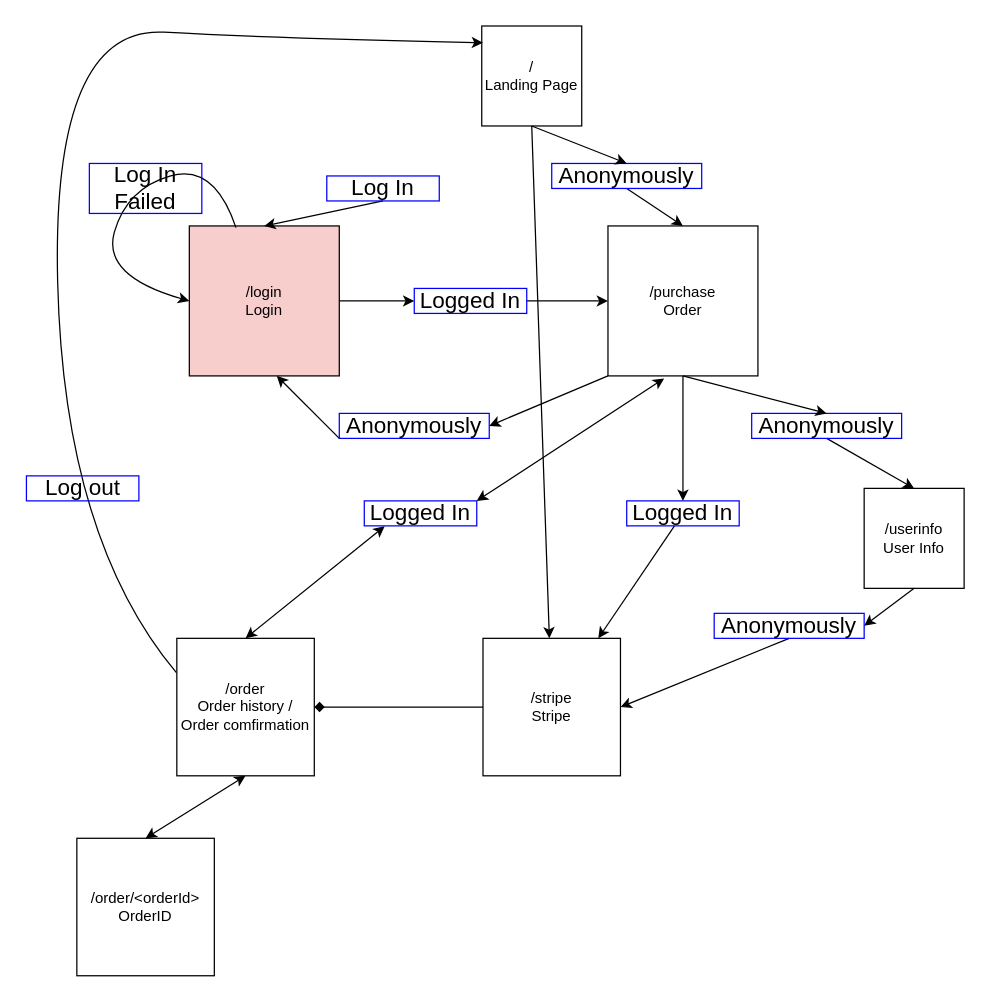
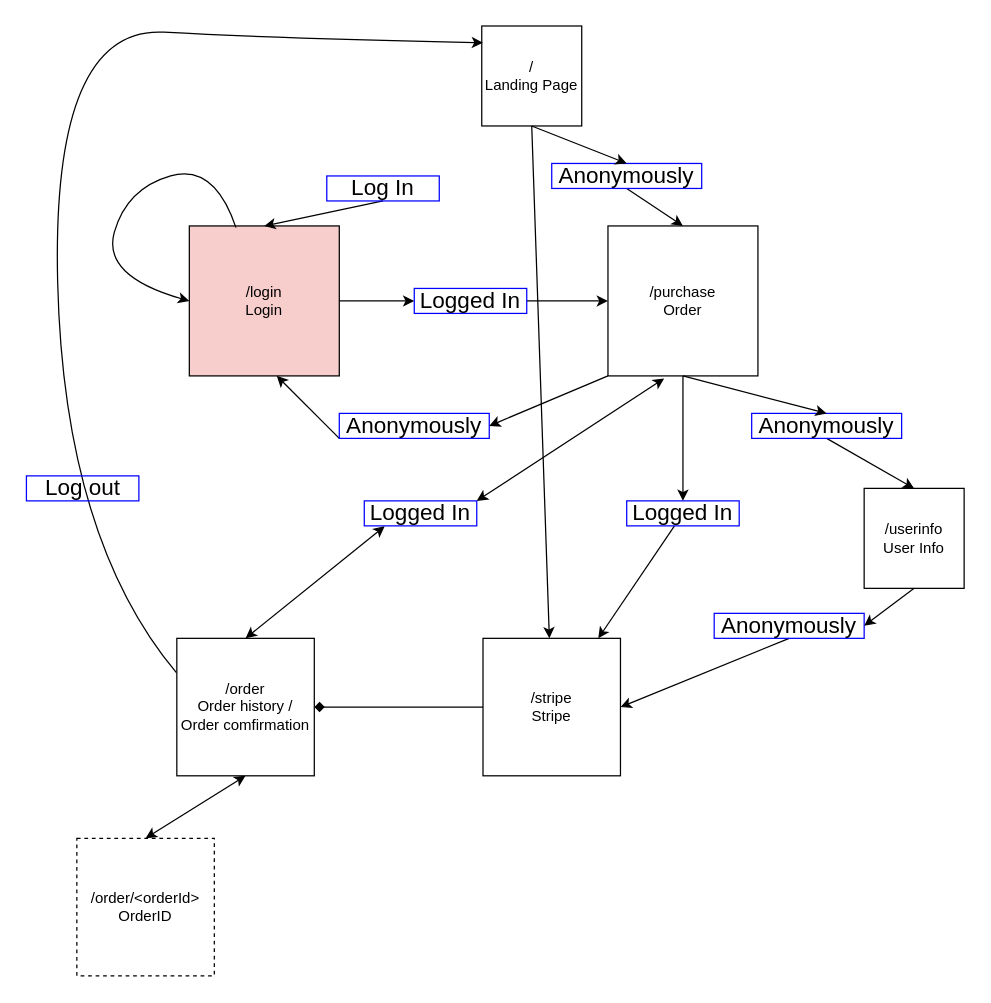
  <mxCell id="0" />
  <mxCell id="1" parent="0" />
  <mxCell id="2" value="/&lt;br&gt;Landing Page" style="whiteSpace=wrap;html=1;aspect=fixed;" vertex="1" parent="1"><mxGeometry x="385" y="20" width="80" height="80" as="geometry" /></mxCell>
  <mxCell id="3" value="/login&lt;br&gt;Login" style="whiteSpace=wrap;html=1;aspect=fixed;fillColor=#f8cecc;" vertex="1" parent="1"><mxGeometry x="151" y="180" width="120" height="120" as="geometry" /></mxCell>
  <mxCell id="4" value="/purchase&lt;br&gt;Order" style="whiteSpace=wrap;html=1;aspect=fixed;" vertex="1" parent="1"><mxGeometry x="486" y="180" width="120" height="120" as="geometry" /></mxCell>
  <mxCell id="5" value="" style="endArrow=classic;html=1;exitX=0.5;exitY=1;exitDx=0;exitDy=0;entryX=0.5;entryY=0;entryDx=0;entryDy=0;" edge="1" parent="1" source="36" target="3"><mxGeometry width="50" height="50" relative="1" as="geometry"><mxPoint x="361" y="270" as="sourcePoint" /><mxPoint x="411" y="220" as="targetPoint" /></mxGeometry></mxCell>
  <mxCell id="6" value="" style="endArrow=classic;html=1;exitX=1;exitY=0.5;exitDx=0;exitDy=0;entryX=0;entryY=0.5;entryDx=0;entryDy=0;" edge="1" parent="1" source="30" target="4"><mxGeometry width="50" height="50" relative="1" as="geometry"><mxPoint x="361" y="270" as="sourcePoint" /><mxPoint x="381" y="220" as="targetPoint" /></mxGeometry></mxCell>
  <mxCell id="7" value="" style="endArrow=classic;html=1;exitX=0.5;exitY=1;exitDx=0;exitDy=0;entryX=0.5;entryY=0;entryDx=0;entryDy=0;" edge="1" parent="1" source="26" target="12"><mxGeometry width="50" height="50" relative="1" as="geometry"><mxPoint x="361" y="270" as="sourcePoint" /><mxPoint x="591" y="360" as="targetPoint" /></mxGeometry></mxCell>
  <mxCell id="8" value="/order&lt;br&gt;Order history /&lt;br&gt;Order comfirmation" style="whiteSpace=wrap;html=1;aspect=fixed;" vertex="1" parent="1"><mxGeometry x="141" y="510" width="110" height="110" as="geometry" /></mxCell>
- <mxCell id="9" value="/order/&amp;lt;orderId&amp;gt;&lt;br&gt;OrderID" style="whiteSpace=wrap;html=1;aspect=fixed;" vertex="1" parent="1"><mxGeometry x="61" y="670" width="110" height="110" as="geometry" /></mxCell>
+ <mxCell id="9" value="/order/&amp;lt;orderId&amp;gt;&lt;br&gt;OrderID" style="whiteSpace=wrap;html=1;aspect=fixed;dashed=1;" vertex="1" parent="1"><mxGeometry x="61" y="670" width="110" height="110" as="geometry" /></mxCell>
  <mxCell id="10" value="" style="curved=1;endArrow=classic;html=1;entryX=0;entryY=0.5;entryDx=0;entryDy=0;exitX=0.311;exitY=0.011;exitDx=0;exitDy=0;exitPerimeter=0;" edge="1" parent="1" source="3" target="3"><mxGeometry width="50" height="50" relative="1" as="geometry"><mxPoint x="361" y="260" as="sourcePoint" /><mxPoint x="411" y="210" as="targetPoint" /><Array as="points"><mxPoint x="171" y="130" /><mxPoint x="101" y="150" /><mxPoint x="81" y="220" /></Array></mxGeometry></mxCell>
  <mxCell id="11" value="" style="endArrow=classic;html=1;" edge="1" parent="1" source="14" target="13"><mxGeometry width="50" height="50" relative="1" as="geometry"><mxPoint x="441" y="300" as="sourcePoint" /><mxPoint x="441" y="520" as="targetPoint" /></mxGeometry></mxCell>
  <mxCell id="12" value="/userinfo&lt;br&gt;User Info" style="whiteSpace=wrap;html=1;aspect=fixed;" vertex="1" parent="1"><mxGeometry x="691" y="390" width="80" height="80" as="geometry" /></mxCell>
  <mxCell id="13" value="/stripe&lt;br&gt;Stripe" style="whiteSpace=wrap;html=1;aspect=fixed;" vertex="1" parent="1"><mxGeometry x="386" y="510" width="110" height="110" as="geometry" /></mxCell>
  <mxCell id="14" value="&lt;font style=&quot;font-size: 18px&quot;&gt;Logged In&lt;/font&gt;" style="text;html=1;strokeColor=#0000FF;fillColor=none;align=center;verticalAlign=middle;whiteSpace=wrap;rounded=0;" vertex="1" parent="1"><mxGeometry x="501" y="400" width="90" height="20" as="geometry" /></mxCell>
  <mxCell id="15" value="" style="endArrow=classic;html=1;exitX=0.5;exitY=1;exitDx=0;exitDy=0;" edge="1" parent="1" source="4" target="14"><mxGeometry width="50" height="50" relative="1" as="geometry"><mxPoint x="441" y="300" as="sourcePoint" /><mxPoint x="444.962" y="510" as="targetPoint" /><Array as="points"><mxPoint x="546" y="340" /></Array></mxGeometry></mxCell>
  <mxCell id="16" value="" style="endArrow=classic;html=1;exitX=0.5;exitY=1;exitDx=0;exitDy=0;entryX=1;entryY=0.5;entryDx=0;entryDy=0;" edge="1" parent="1" source="28" target="13"><mxGeometry width="50" height="50" relative="1" as="geometry"><mxPoint x="591" y="440" as="sourcePoint" /><mxPoint x="441" y="500" as="targetPoint" /></mxGeometry></mxCell>
  <mxCell id="17" value="" style="endArrow=diamond;html=1;entryX=1;entryY=0.5;entryDx=0;entryDy=0;exitX=0;exitY=0.5;exitDx=0;exitDy=0;" edge="1" parent="1" source="13" target="8"><mxGeometry width="50" height="50" relative="1" as="geometry"><mxPoint x="361" y="570" as="sourcePoint" /><mxPoint x="411" y="520" as="targetPoint" /></mxGeometry></mxCell>
  <mxCell id="18" value="" style="curved=1;endArrow=classic;html=1;exitX=0;exitY=0.25;exitDx=0;exitDy=0;entryX=0.017;entryY=0.167;entryDx=0;entryDy=0;entryPerimeter=0;" edge="1" parent="1"><mxGeometry width="50" height="50" relative="1" as="geometry"><mxPoint x="140.64" y="537.5" as="sourcePoint" /><mxPoint x="386" y="33.36" as="targetPoint" /><Array as="points"><mxPoint x="50.64" y="430" /><mxPoint x="40.64" y="20" /><mxPoint x="220.64" y="30" /></Array></mxGeometry></mxCell>
  <mxCell id="19" value="" style="endArrow=classic;html=1;exitX=0.5;exitY=1;exitDx=0;exitDy=0;entryX=0.5;entryY=0;entryDx=0;entryDy=0;" edge="1" parent="1" source="24" target="4"><mxGeometry width="50" height="50" relative="1" as="geometry"><mxPoint x="341" y="130" as="sourcePoint" /><mxPoint x="441" y="180" as="targetPoint" /></mxGeometry></mxCell>
  <mxCell id="20" value="&lt;font style=&quot;font-size: 18px&quot;&gt;Log out&lt;/font&gt;" style="text;html=1;strokeColor=#0000FF;fillColor=none;align=center;verticalAlign=middle;whiteSpace=wrap;rounded=0;" vertex="1" parent="1"><mxGeometry x="20.64" y="380" width="90" height="20" as="geometry" /></mxCell>
  <mxCell id="21" value="" style="endArrow=classic;html=1;exitX=0;exitY=1;exitDx=0;exitDy=0;" edge="1" parent="1" source="34" target="3"><mxGeometry width="50" height="50" relative="1" as="geometry"><mxPoint x="291" y="410" as="sourcePoint" /><mxPoint x="341" y="360" as="targetPoint" /><Array as="points"><mxPoint x="221" y="300" /></Array></mxGeometry></mxCell>
  <mxCell id="22" value="" style="endArrow=classic;startArrow=classic;html=1;exitX=1;exitY=0;exitDx=0;exitDy=0;" edge="1" parent="1" source="32"><mxGeometry width="50" height="50" relative="1" as="geometry"><mxPoint x="291" y="410" as="sourcePoint" /><mxPoint x="531" y="302" as="targetPoint" /><Array as="points" /></mxGeometry></mxCell>
  <mxCell id="23" value="" style="endArrow=classic;startArrow=classic;html=1;exitX=0.5;exitY=0;exitDx=0;exitDy=0;" edge="1" parent="1" source="9"><mxGeometry width="50" height="50" relative="1" as="geometry"><mxPoint x="-49" y="830" as="sourcePoint" /><mxPoint x="196" y="620" as="targetPoint" /></mxGeometry></mxCell>
  <mxCell id="24" value="&lt;font style=&quot;font-size: 18px&quot;&gt;Anonymously&lt;/font&gt;" style="text;html=1;strokeColor=#0000FF;fillColor=none;align=center;verticalAlign=middle;whiteSpace=wrap;rounded=0;" vertex="1" parent="1"><mxGeometry x="441" y="130" width="120" height="20" as="geometry" /></mxCell>
  <mxCell id="25" value="" style="endArrow=classic;html=1;exitX=0.5;exitY=1;exitDx=0;exitDy=0;entryX=0.5;entryY=0;entryDx=0;entryDy=0;" edge="1" parent="1" source="2" target="24"><mxGeometry width="50" height="50" relative="1" as="geometry"><mxPoint x="425" y="100" as="sourcePoint" /><mxPoint x="601" y="180" as="targetPoint" /></mxGeometry></mxCell>
  <mxCell id="26" value="&lt;font style=&quot;font-size: 18px&quot;&gt;Anonymously&lt;/font&gt;" style="text;html=1;strokeColor=#0000FF;fillColor=none;align=center;verticalAlign=middle;whiteSpace=wrap;rounded=0;" vertex="1" parent="1"><mxGeometry x="601" y="330" width="120" height="20" as="geometry" /></mxCell>
  <mxCell id="27" value="" style="endArrow=classic;html=1;exitX=0.5;exitY=1;exitDx=0;exitDy=0;entryX=0.5;entryY=0;entryDx=0;entryDy=0;" edge="1" parent="1" source="4" target="26"><mxGeometry width="50" height="50" relative="1" as="geometry"><mxPoint x="546" y="300" as="sourcePoint" /><mxPoint x="731" y="360" as="targetPoint" /></mxGeometry></mxCell>
  <mxCell id="28" value="&lt;font style=&quot;font-size: 18px&quot;&gt;Anonymously&lt;/font&gt;" style="text;html=1;strokeColor=#0000FF;fillColor=none;align=center;verticalAlign=middle;whiteSpace=wrap;rounded=0;" vertex="1" parent="1"><mxGeometry x="571" y="490" width="120" height="20" as="geometry" /></mxCell>
  <mxCell id="29" value="" style="endArrow=classic;html=1;exitX=0.5;exitY=1;exitDx=0;exitDy=0;entryX=1;entryY=0.5;entryDx=0;entryDy=0;" edge="1" parent="1" source="12" target="28"><mxGeometry width="50" height="50" relative="1" as="geometry"><mxPoint x="731" y="440" as="sourcePoint" /><mxPoint x="496" y="565" as="targetPoint" /></mxGeometry></mxCell>
  <mxCell id="30" value="&lt;font style=&quot;font-size: 18px&quot;&gt;Logged In&lt;/font&gt;" style="text;html=1;strokeColor=#0000FF;fillColor=none;align=center;verticalAlign=middle;whiteSpace=wrap;rounded=0;" vertex="1" parent="1"><mxGeometry x="331" y="230" width="90" height="20" as="geometry" /></mxCell>
  <mxCell id="31" value="" style="endArrow=classic;html=1;exitX=1;exitY=0.5;exitDx=0;exitDy=0;entryX=0;entryY=0.5;entryDx=0;entryDy=0;" edge="1" parent="1" source="3" target="30"><mxGeometry width="50" height="50" relative="1" as="geometry"><mxPoint x="271" y="240" as="sourcePoint" /><mxPoint x="486" y="240" as="targetPoint" /></mxGeometry></mxCell>
  <mxCell id="32" value="&lt;font style=&quot;font-size: 18px&quot;&gt;Logged In&lt;/font&gt;" style="text;html=1;strokeColor=#0000FF;fillColor=none;align=center;verticalAlign=middle;whiteSpace=wrap;rounded=0;" vertex="1" parent="1"><mxGeometry x="291" y="400" width="90" height="20" as="geometry" /></mxCell>
  <mxCell id="33" value="" style="endArrow=classic;startArrow=classic;html=1;exitX=0.5;exitY=0;exitDx=0;exitDy=0;entryX=0.181;entryY=1.017;entryDx=0;entryDy=0;entryPerimeter=0;" edge="1" parent="1" source="8" target="32"><mxGeometry width="50" height="50" relative="1" as="geometry"><mxPoint x="196" y="510" as="sourcePoint" /><mxPoint x="507.72" y="302.04" as="targetPoint" /><Array as="points" /></mxGeometry></mxCell>
  <mxCell id="34" value="&lt;font style=&quot;font-size: 18px&quot;&gt;Anonymously&lt;/font&gt;" style="text;html=1;strokeColor=#0000FF;fillColor=none;align=center;verticalAlign=middle;whiteSpace=wrap;rounded=0;" vertex="1" parent="1"><mxGeometry x="271" y="330" width="120" height="20" as="geometry" /></mxCell>
  <mxCell id="35" value="" style="endArrow=classic;html=1;exitX=0;exitY=1;exitDx=0;exitDy=0;entryX=1;entryY=0.5;entryDx=0;entryDy=0;" edge="1" parent="1" source="4" target="34"><mxGeometry width="50" height="50" relative="1" as="geometry"><mxPoint x="486" y="300" as="sourcePoint" /><mxPoint x="311" y="340" as="targetPoint" /><Array as="points" /></mxGeometry></mxCell>
  <mxCell id="36" value="&lt;font style=&quot;font-size: 18px&quot;&gt;Log In&lt;br&gt;&lt;/font&gt;" style="text;html=1;strokeColor=#0000FF;fillColor=none;align=center;verticalAlign=middle;whiteSpace=wrap;rounded=0;" vertex="1" parent="1"><mxGeometry x="261" y="140" width="90" height="20" as="geometry" /></mxCell>
  <mxCell id="37" value="" style="endArrow=classic;html=1;exitX=0.5;exitY=1;exitDx=0;exitDy=0;" edge="1" parent="1" source="2" target="13"><mxGeometry width="50" height="50" relative="1" as="geometry"><mxPoint x="425" y="100" as="sourcePoint" /><mxPoint x="211" y="180" as="targetPoint" /></mxGeometry></mxCell>
- <mxCell id="38" value="&lt;font style=&quot;font-size: 18px&quot;&gt;Log In Failed&lt;br&gt;&lt;/font&gt;" style="text;html=1;strokeColor=#0000FF;fillColor=none;align=center;verticalAlign=middle;whiteSpace=wrap;rounded=0;" vertex="1" parent="1"><mxGeometry x="71" y="130" width="90" height="40" as="geometry" /></mxCell>
